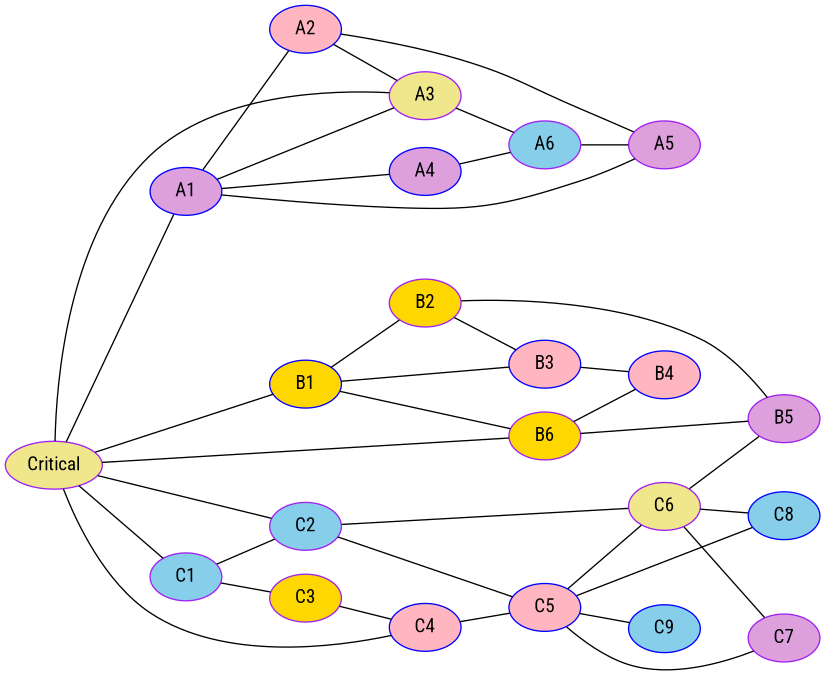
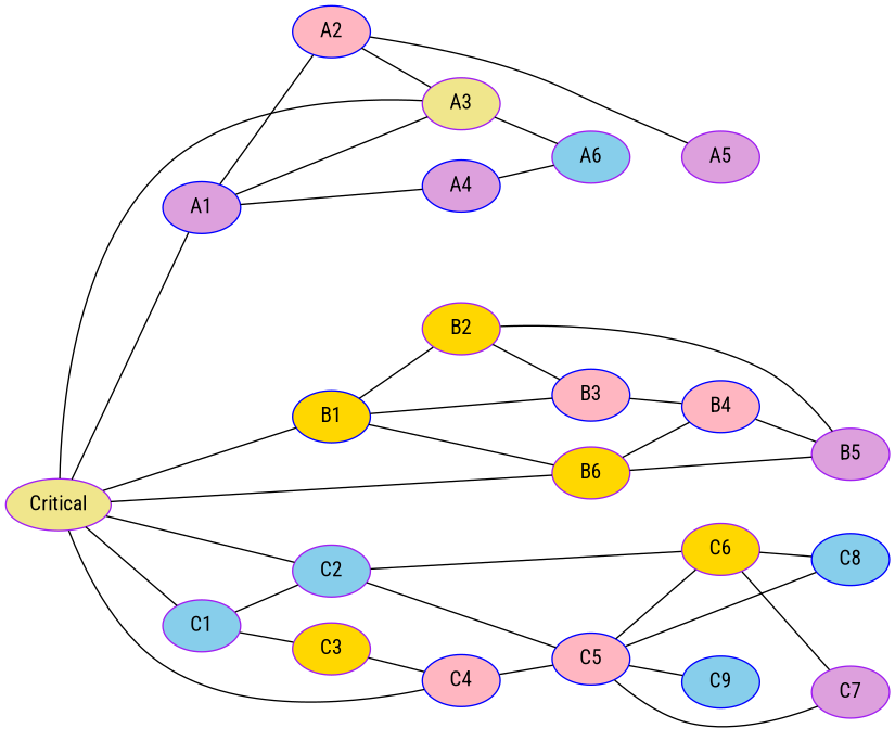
  graph {
    fontname="Roboto Condensed"
    rankdir=LR
    node [color=purple fillcolor=plum fontname="Roboto Condensed" style=filled]
    edge [fontname="Roboto Condensed"]
    A1 [color=blue]
    A2 [color=blue fillcolor=lightpink]
    A3 [fillcolor=khaki]
    A4 [color=blue]
    A5
    A6 [fillcolor=skyblue]
    B1 [color=blue fillcolor=gold]
    B2 [fillcolor=gold]
    B3 [color=blue fillcolor=lightpink]
    B6 [fillcolor=gold]
    B5
    B4 [color=blue fillcolor=lightpink]
    C1 [fillcolor=skyblue]
    C2 [fillcolor=skyblue]
    C3 [fillcolor=gold]
    C5 [color=blue fillcolor=lightpink]
-   C6 [fillcolor=khaki]
+   C6 [fillcolor=gold]
    C4 [color=blue fillcolor=lightpink]
    C9 [color=blue fillcolor=skyblue]
    C8 [color=blue fillcolor=skyblue]
    C7
    Critical [fillcolor=khaki]
    A1 -- A2
    A1 -- A3
    A1 -- A4
-   A1 -- A5
    A2 -- A3
    A2 -- A5
    A3 -- A6
    A4 -- A6
-   A6 -- A5
    B1 -- B2
    B1 -- B3
    B1 -- B6
    B2 -- B3
    B2 -- B5
    B3 -- B4
    B6 -- B5
    B6 -- B4
-   C6 -- B5
+   B4 -- B5
    C1 -- C2
    C1 -- C3
    C2 -- C5
    C2 -- C6
    C3 -- C4
    C5 -- C6
    C5 -- C9
    C5 -- C8
    C5 -- C7
    C6 -- C8
    C6 -- C7
    C4 -- C5
    Critical -- A1
    Critical -- A3
    Critical -- B1
    Critical -- B6
    Critical -- C1
    Critical -- C2
    Critical -- C4
  }
